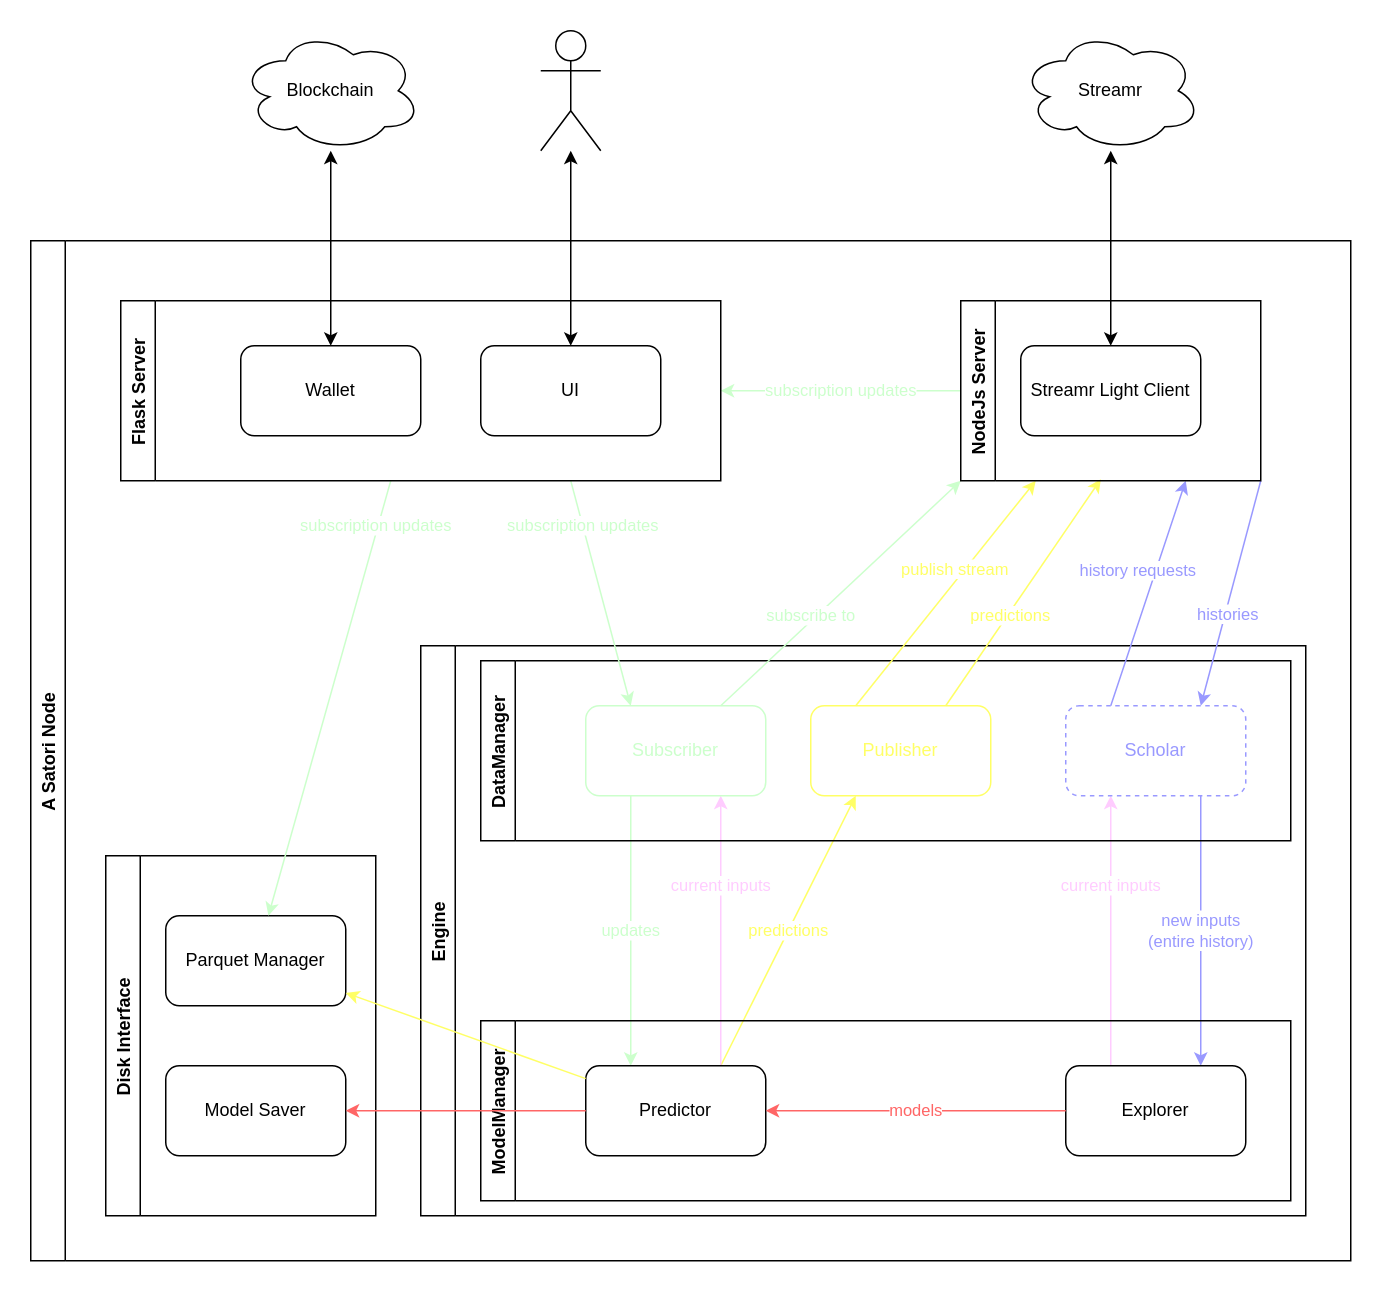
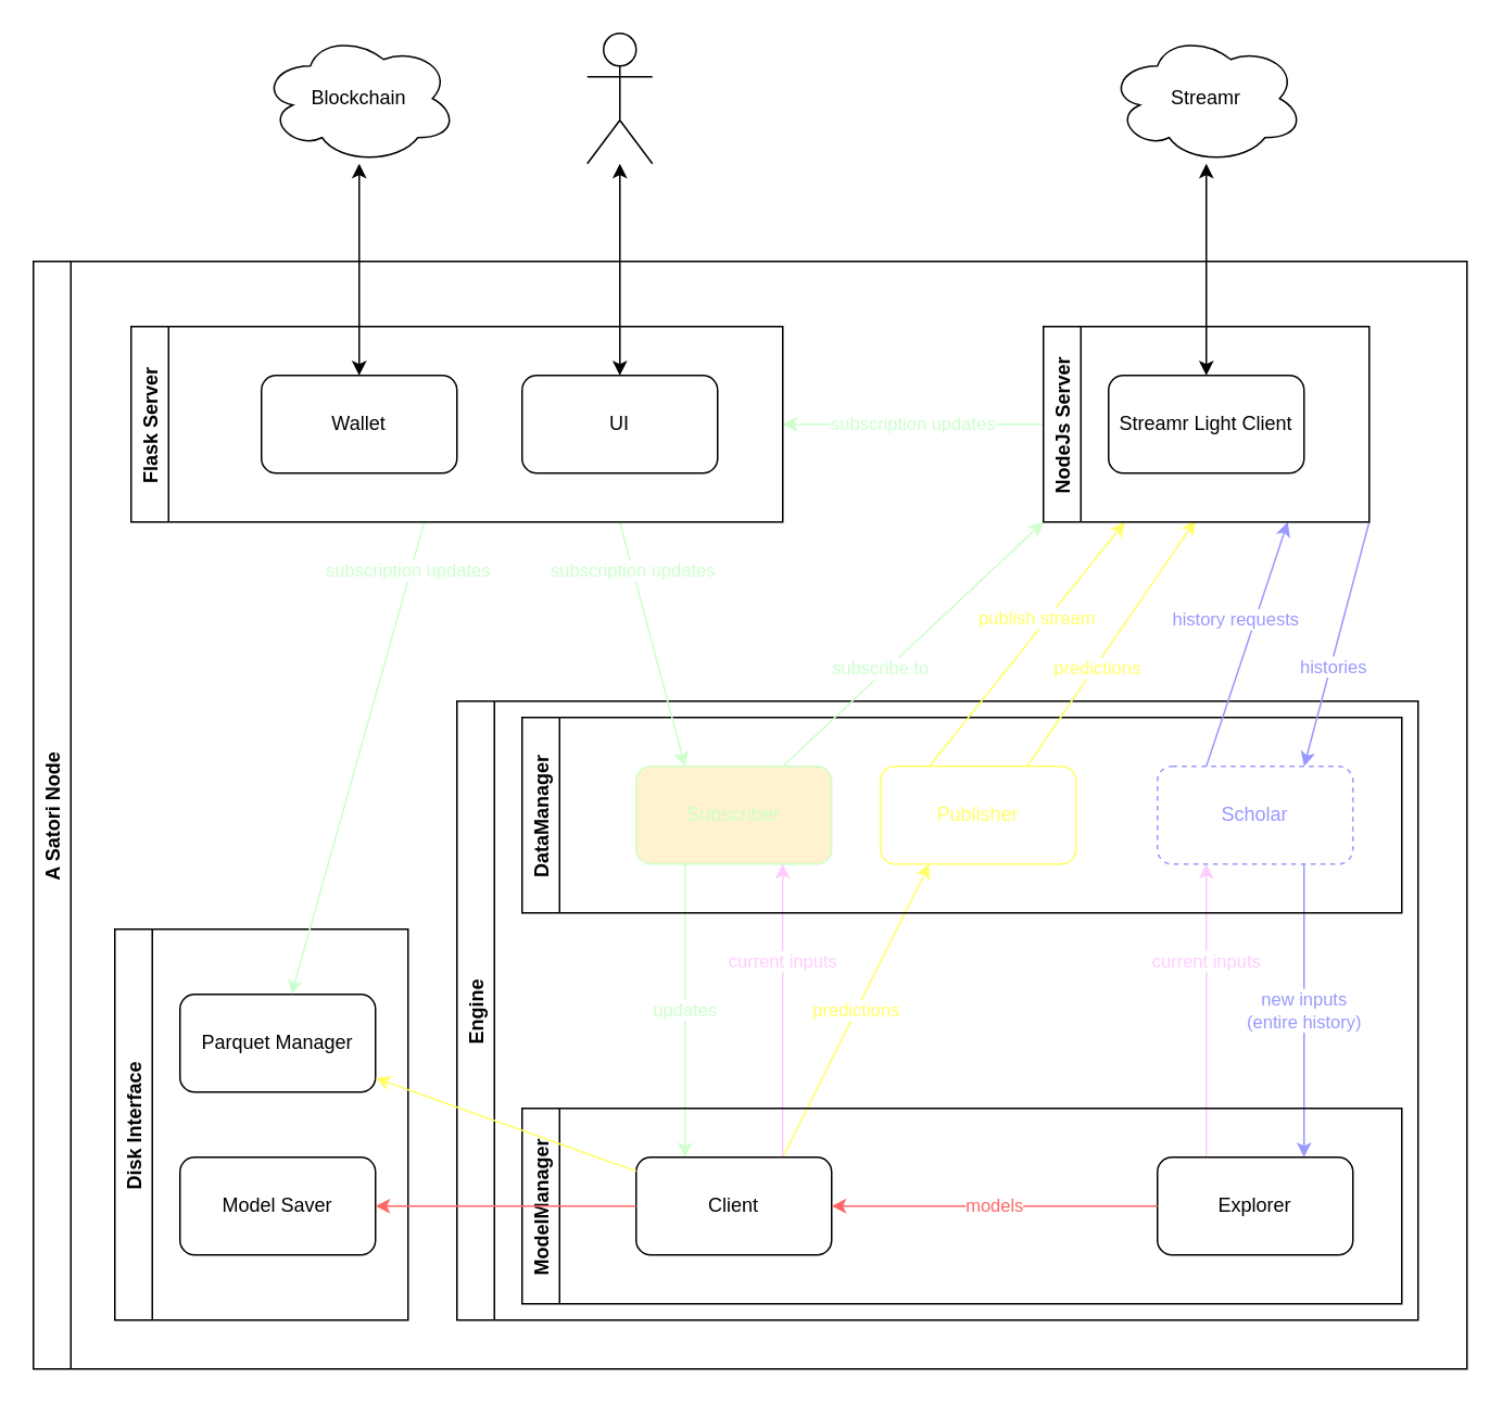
  <mxCell id="0" />
  <mxCell id="1" parent="0" />
  <mxCell id="2" value="A Satori Node" style="swimlane;horizontal=0;" parent="1" vertex="1"><mxGeometry x="20" y="160" width="880" height="680" as="geometry"><mxRectangle x="140" y="-960" width="30" height="100" as="alternateBounds" /></mxGeometry></mxCell>
  <mxCell id="3" value="Engine" style="swimlane;horizontal=0;" vertex="1" parent="2"><mxGeometry x="260" y="270" width="590" height="380" as="geometry"><mxRectangle x="260" y="270" width="30" height="60" as="alternateBounds" /></mxGeometry></mxCell>
  <mxCell id="4" value="&lt;font color=&quot;#ffff66&quot;&gt;predictions&lt;/font&gt;" style="edgeStyle=none;html=1;entryX=0.25;entryY=1;entryDx=0;entryDy=0;strokeColor=#FFFF66;exitX=0.75;exitY=0;exitDx=0;exitDy=0;" parent="3" source="14" target="11" edge="1"><mxGeometry relative="1" as="geometry"><mxPoint as="offset" /></mxGeometry></mxCell>
  <mxCell id="5" value="&lt;font color=&quot;#ffccff&quot;&gt;current inputs&lt;/font&gt;" style="edgeStyle=none;html=1;entryX=0.75;entryY=1;entryDx=0;entryDy=0;fontColor=#CCFFCC;startArrow=none;startFill=0;endArrow=classic;endFill=1;strokeColor=#FFCCFF;exitX=0.75;exitY=0;exitDx=0;exitDy=0;" parent="3" source="14" target="10" edge="1"><mxGeometry x="0.333" relative="1" as="geometry"><mxPoint as="offset" /></mxGeometry></mxCell>
  <mxCell id="6" value="&lt;font color=&quot;#9999ff&quot;&gt;new inputs&lt;br&gt;(entire history)&lt;/font&gt;" style="edgeStyle=none;html=1;entryX=0.75;entryY=0;entryDx=0;entryDy=0;exitX=0.75;exitY=1;exitDx=0;exitDy=0;strokeColor=#9999FF;" parent="3" source="12" target="15" edge="1"><mxGeometry relative="1" as="geometry"><mxPoint as="offset" /></mxGeometry></mxCell>
  <mxCell id="7" value="&lt;font color=&quot;#ffccff&quot;&gt;current inputs&lt;/font&gt;" style="edgeStyle=none;html=1;exitX=0.25;exitY=0;exitDx=0;exitDy=0;entryX=0.25;entryY=1;entryDx=0;entryDy=0;fontColor=#CCFFCC;startArrow=none;startFill=0;endArrow=classic;endFill=1;strokeColor=#FFCCFF;" parent="3" source="15" target="12" edge="1"><mxGeometry x="0.333" relative="1" as="geometry"><mxPoint as="offset" /></mxGeometry></mxCell>
  <mxCell id="8" value="&lt;font color=&quot;#ccffcc&quot;&gt;updates&lt;/font&gt;" style="endArrow=classic;html=1;exitX=0.25;exitY=1;exitDx=0;exitDy=0;entryX=0.25;entryY=0;entryDx=0;entryDy=0;strokeColor=#CCFFCC;" parent="3" source="10" target="14" edge="1"><mxGeometry width="50" height="50" relative="1" as="geometry"><mxPoint x="270" y="310" as="sourcePoint" /><mxPoint x="320" y="260" as="targetPoint" /><mxPoint as="offset" /></mxGeometry></mxCell>
  <mxCell id="9" value="DataManager" style="swimlane;horizontal=0;" vertex="1" parent="3"><mxGeometry x="40" y="10" width="540" height="120" as="geometry" /></mxCell>
- <mxCell id="10" value="&lt;font color=&quot;#ccffcc&quot;&gt;Subscriber&lt;/font&gt;" style="rounded=1;whiteSpace=wrap;html=1;strokeColor=#CCFFCC;" parent="9" vertex="1"><mxGeometry x="70" y="30" width="120" height="60" as="geometry" /></mxCell>
+ <mxCell id="10" value="&lt;font color=&quot;#ccffcc&quot;&gt;Subscriber&lt;/font&gt;" style="rounded=1;whiteSpace=wrap;html=1;strokeColor=#CCFFCC;fillColor=#fff2cc;" parent="9" vertex="1"><mxGeometry x="70" y="30" width="120" height="60" as="geometry" /></mxCell>
  <mxCell id="11" value="&lt;font color=&quot;#ffff66&quot;&gt;Publisher&lt;/font&gt;" style="rounded=1;whiteSpace=wrap;html=1;strokeColor=#FFFF66;" parent="9" vertex="1"><mxGeometry x="220" y="30" width="120" height="60" as="geometry" /></mxCell>
  <mxCell id="12" value="&lt;font color=&quot;#9999ff&quot;&gt;Scholar&lt;/font&gt;" style="rounded=1;whiteSpace=wrap;html=1;strokeColor=#9999FF;dashed=1;" parent="9" vertex="1"><mxGeometry x="390" y="30" width="120" height="60" as="geometry" /></mxCell>
  <mxCell id="13" value="ModelManager" style="swimlane;horizontal=0;" vertex="1" parent="3"><mxGeometry x="40" y="250" width="540" height="120" as="geometry" /></mxCell>
- <mxCell id="14" value="Predictor" style="rounded=1;whiteSpace=wrap;html=1;" parent="13" vertex="1"><mxGeometry x="70" y="30" width="120" height="60" as="geometry" /></mxCell>
+ <mxCell id="14" value="Client" style="rounded=1;whiteSpace=wrap;html=1;" parent="13" vertex="1"><mxGeometry x="70" y="30" width="120" height="60" as="geometry" /></mxCell>
  <mxCell id="15" value="Explorer" style="rounded=1;whiteSpace=wrap;html=1;" parent="13" vertex="1"><mxGeometry x="390" y="30" width="120" height="60" as="geometry" /></mxCell>
  <mxCell id="16" value="&lt;font color=&quot;#ff6666&quot;&gt;models&lt;/font&gt;" style="edgeStyle=none;html=1;strokeColor=#FF6666;" parent="13" source="15" target="14" edge="1"><mxGeometry relative="1" as="geometry" /></mxCell>
  <mxCell id="17" value="&lt;font color=&quot;#ccffcc&quot;&gt;subscription updates&lt;/font&gt;" style="edgeStyle=none;html=1;exitX=0.75;exitY=1;exitDx=0;exitDy=0;startArrow=none;startFill=0;endArrow=classic;endFill=1;entryX=0.25;entryY=0;entryDx=0;entryDy=0;strokeColor=#CCFFCC;" parent="2" target="10" edge="1"><mxGeometry x="-0.6" relative="1" as="geometry"><mxPoint x="420" y="530" as="targetPoint" /><mxPoint as="offset" /><mxPoint x="360" y="160" as="sourcePoint" /></mxGeometry></mxCell>
  <mxCell id="18" value="&lt;font color=&quot;#ccffcc&quot;&gt;subscription updates&lt;/font&gt;" style="edgeStyle=none;html=1;entryX=1;entryY=0.5;entryDx=0;entryDy=0;startArrow=none;startFill=0;endArrow=classic;endFill=1;exitX=0;exitY=0.5;exitDx=0;exitDy=0;strokeColor=#CCFFCC;" parent="2" edge="1"><mxGeometry relative="1" as="geometry"><mxPoint x="620" y="100" as="sourcePoint" /><mxPoint x="460" y="100" as="targetPoint" /></mxGeometry></mxCell>
  <mxCell id="19" value="&lt;font color=&quot;#ccffcc&quot;&gt;subscribe to&lt;/font&gt;" style="edgeStyle=none;html=1;exitX=0.75;exitY=0;exitDx=0;exitDy=0;startArrow=none;startFill=0;endArrow=classic;endFill=1;entryX=0;entryY=1;entryDx=0;entryDy=0;strokeColor=#CCFFCC;" parent="2" source="10" edge="1"><mxGeometry x="-0.227" y="3" relative="1" as="geometry"><mxPoint as="offset" /><mxPoint x="620" y="160" as="targetPoint" /></mxGeometry></mxCell>
  <mxCell id="20" value="&lt;font color=&quot;#ffff66&quot;&gt;predictions&lt;/font&gt;" style="edgeStyle=none;html=1;startArrow=none;startFill=0;endArrow=classic;endFill=1;exitX=0.75;exitY=0;exitDx=0;exitDy=0;entryX=0.467;entryY=0.991;entryDx=0;entryDy=0;entryPerimeter=0;strokeColor=#FFFF66;" parent="2" source="11" edge="1"><mxGeometry x="-0.189" y="-2" relative="1" as="geometry"><mxPoint as="offset" /><mxPoint x="713.4" y="158.92" as="targetPoint" /></mxGeometry></mxCell>
  <mxCell id="21" value="&lt;font color=&quot;#9999ff&quot;&gt;history requests&lt;/font&gt;" style="edgeStyle=none;html=1;exitX=0.25;exitY=0;exitDx=0;exitDy=0;startArrow=none;startFill=0;endArrow=classic;endFill=1;entryX=0.75;entryY=1;entryDx=0;entryDy=0;strokeColor=#9999FF;" parent="2" source="12" edge="1"><mxGeometry x="0.147" y="11" relative="1" as="geometry"><mxPoint as="offset" /><mxPoint x="770" y="160" as="targetPoint" /></mxGeometry></mxCell>
  <mxCell id="22" value="&lt;font color=&quot;#9999ff&quot;&gt;histories&lt;/font&gt;" style="edgeStyle=none;html=1;entryX=0.75;entryY=0;entryDx=0;entryDy=0;startArrow=none;startFill=0;endArrow=classic;endFill=1;exitX=1;exitY=1;exitDx=0;exitDy=0;strokeColor=#9999FF;" parent="2" target="12" edge="1"><mxGeometry x="0.19" y="2" relative="1" as="geometry"><mxPoint as="offset" /><mxPoint x="820" y="160" as="sourcePoint" /></mxGeometry></mxCell>
  <mxCell id="23" value="UI" style="rounded=1;whiteSpace=wrap;html=1;" parent="2" vertex="1"><mxGeometry x="300" y="70" width="120" height="60" as="geometry" /></mxCell>
  <mxCell id="24" value="Wallet" style="rounded=1;whiteSpace=wrap;html=1;" parent="2" vertex="1"><mxGeometry x="140" y="70" width="120" height="60" as="geometry" /></mxCell>
  <mxCell id="25" value="&lt;font color=&quot;#ffff66&quot;&gt;publish stream&lt;/font&gt;" style="edgeStyle=none;html=1;endArrow=classic;endFill=1;startArrow=none;startFill=0;exitX=0.25;exitY=0;exitDx=0;exitDy=0;entryX=0.25;entryY=1;entryDx=0;entryDy=0;strokeColor=#FFFF66;" parent="2" source="11" edge="1"><mxGeometry x="0.162" y="5" relative="1" as="geometry"><mxPoint as="offset" /><mxPoint x="670" y="160" as="targetPoint" /></mxGeometry></mxCell>
  <mxCell id="26" value="NodeJs Server" style="swimlane;horizontal=0;" vertex="1" parent="2"><mxGeometry x="620" y="40" width="200" height="120" as="geometry" /></mxCell>
  <mxCell id="27" value="Streamr Light Client" style="rounded=1;whiteSpace=wrap;html=1;" parent="26" vertex="1"><mxGeometry x="40" y="30" width="120" height="60" as="geometry" /></mxCell>
  <mxCell id="28" value="Disk Interface" style="swimlane;horizontal=0;" vertex="1" parent="2"><mxGeometry x="50" y="410" width="180" height="240" as="geometry" /></mxCell>
  <mxCell id="29" value="Parquet Manager" style="rounded=1;whiteSpace=wrap;html=1;" vertex="1" parent="28"><mxGeometry x="40" y="40" width="120" height="60" as="geometry" /></mxCell>
  <mxCell id="30" value="Model Saver" style="rounded=1;whiteSpace=wrap;html=1;" vertex="1" parent="28"><mxGeometry x="40" y="140" width="120" height="60" as="geometry" /></mxCell>
  <mxCell id="31" style="edgeStyle=none;html=1;fontColor=#CCFFCC;strokeColor=#FFFF66;" edge="1" parent="2" source="14" target="29"><mxGeometry relative="1" as="geometry" /></mxCell>
  <mxCell id="32" value="" style="edgeStyle=none;html=1;strokeColor=#FF6666;exitX=0;exitY=0.5;exitDx=0;exitDy=0;entryX=1;entryY=0.5;entryDx=0;entryDy=0;" edge="1" parent="2" source="14" target="30"><mxGeometry relative="1" as="geometry"><mxPoint x="700" y="590" as="sourcePoint" /><mxPoint x="500" y="590" as="targetPoint" /></mxGeometry></mxCell>
  <mxCell id="33" value="" style="shape=umlActor;verticalLabelPosition=bottom;verticalAlign=top;html=1;outlineConnect=0;" parent="1" vertex="1"><mxGeometry x="360" y="20" width="40" height="80" as="geometry" /></mxCell>
  <mxCell id="34" value="Streamr" style="ellipse;shape=cloud;whiteSpace=wrap;html=1;" parent="1" vertex="1"><mxGeometry x="680" y="20" width="120" height="80" as="geometry" /></mxCell>
  <mxCell id="35" value="Blockchain" style="ellipse;shape=cloud;whiteSpace=wrap;html=1;" parent="1" vertex="1"><mxGeometry x="160" y="20" width="120" height="80" as="geometry" /></mxCell>
  <mxCell id="36" style="edgeStyle=none;html=1;startArrow=classic;startFill=1;endArrow=classic;endFill=1;exitX=0.5;exitY=0;exitDx=0;exitDy=0;" parent="1" source="27" target="34" edge="1"><mxGeometry relative="1" as="geometry" /></mxCell>
  <mxCell id="37" style="edgeStyle=none;html=1;startArrow=classic;startFill=1;endArrow=classic;endFill=1;" parent="1" source="23" target="33" edge="1"><mxGeometry relative="1" as="geometry" /></mxCell>
  <mxCell id="38" style="edgeStyle=none;html=1;startArrow=classic;startFill=1;endArrow=classic;endFill=1;exitX=0.5;exitY=0;exitDx=0;exitDy=0;" parent="1" source="24" target="35" edge="1"><mxGeometry relative="1" as="geometry" /></mxCell>
  <mxCell id="39" value="&lt;font color=&quot;#ccffcc&quot;&gt;subscription updates&lt;/font&gt;" style="edgeStyle=none;html=1;strokeColor=#CCFFCC;" edge="1" parent="1" target="29"><mxGeometry x="-0.79" y="-2" relative="1" as="geometry"><mxPoint x="260" y="320" as="sourcePoint" /><mxPoint x="1" as="offset" /></mxGeometry></mxCell>
  <mxCell id="40" value="Flask Server" style="swimlane;horizontal=0;" vertex="1" parent="1"><mxGeometry x="80" y="200" width="400" height="120" as="geometry" /></mxCell>
